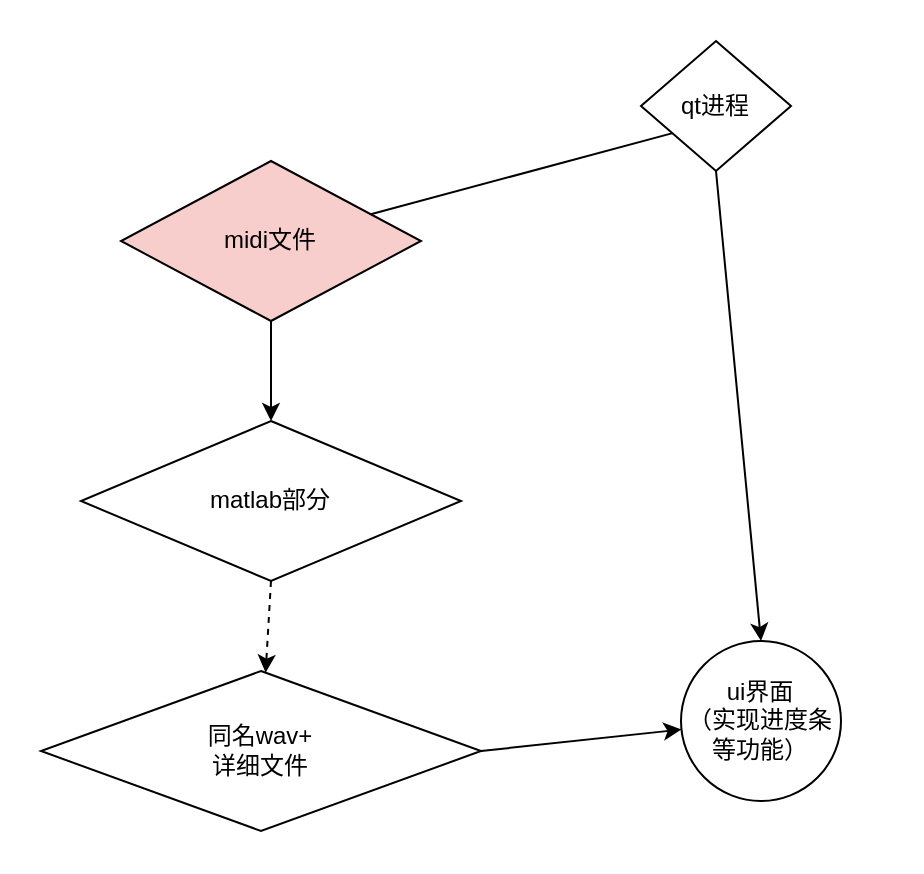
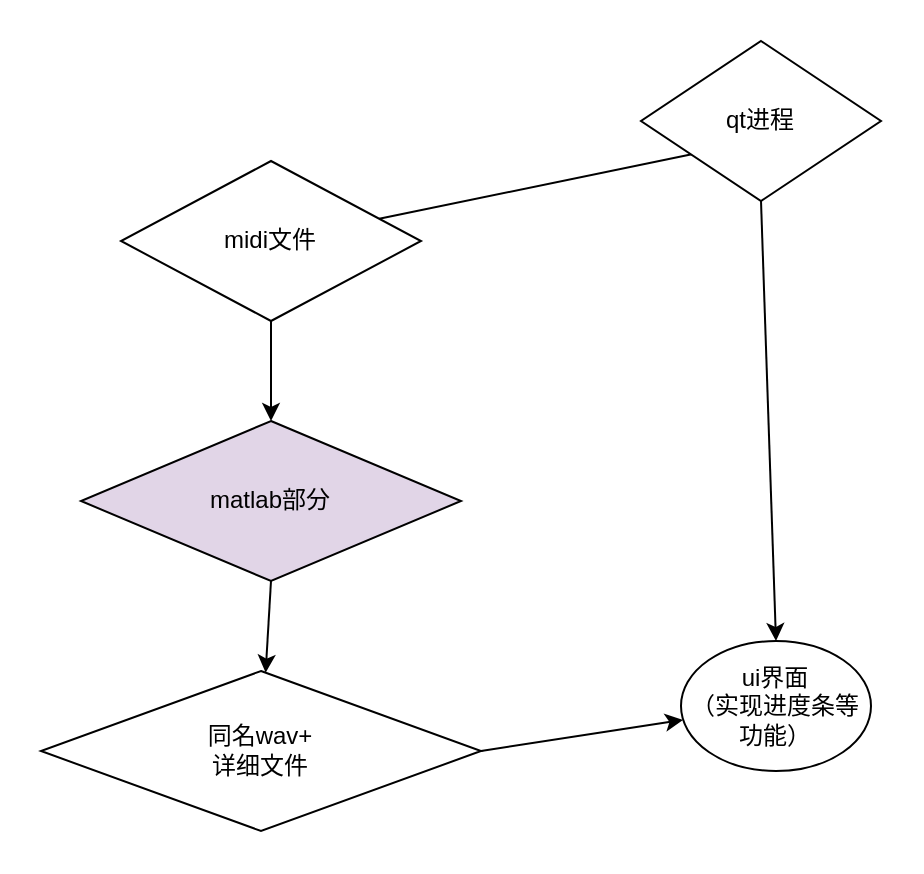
  <mxCell id="0" />
  <mxCell id="1" parent="0" />
- <mxCell id="2" value="midi文件" style="rhombus;whiteSpace=wrap;html=1;fillColor=#f8cecc;" vertex="1" parent="1"><mxGeometry x="60" y="80" width="150" height="80" as="geometry" /></mxCell>
+ <mxCell id="2" value="midi文件" style="rhombus;whiteSpace=wrap;html=1;" vertex="1" parent="1"><mxGeometry x="60" y="80" width="150" height="80" as="geometry" /></mxCell>
  <mxCell id="3" value="" style="endArrow=classic;html=1;rounded=0;exitX=0.5;exitY=1;exitDx=0;exitDy=0;" edge="1" parent="1" source="2"><mxGeometry width="50" height="50" relative="1" as="geometry"><mxPoint x="170" y="190" as="sourcePoint" /><mxPoint x="135" y="210" as="targetPoint" /></mxGeometry></mxCell>
- <mxCell id="4" value="matlab部分" style="rhombus;whiteSpace=wrap;html=1;" vertex="1" parent="1"><mxGeometry x="40" y="210" width="190" height="80" as="geometry" /></mxCell>
+ <mxCell id="4" value="matlab部分" style="rhombus;whiteSpace=wrap;html=1;fillColor=#e1d5e7;" vertex="1" parent="1"><mxGeometry x="40" y="210" width="190" height="80" as="geometry" /></mxCell>
  <mxCell id="5" value="" style="endArrow=none;html=1;rounded=0;exitX=0.242;exitY=0.699;exitDx=0;exitDy=0;exitPerimeter=0;" edge="1" parent="1" source="8" target="2"><mxGeometry width="50" height="50" relative="1" as="geometry"><mxPoint x="360" y="150" as="sourcePoint" /><mxPoint x="300" y="120" as="targetPoint" /></mxGeometry></mxCell>
- <mxCell id="6" value="" style="endArrow=classic;html=1;rounded=0;exitX=0.5;exitY=1;exitDx=0;exitDy=0;dashed=1;" edge="1" parent="1" source="4" target="7"><mxGeometry width="50" height="50" relative="1" as="geometry"><mxPoint x="280" y="300" as="sourcePoint" /><mxPoint x="130" y="340" as="targetPoint" /></mxGeometry></mxCell>
+ <mxCell id="6" value="" style="endArrow=classic;html=1;rounded=0;exitX=0.5;exitY=1;exitDx=0;exitDy=0;" edge="1" parent="1" source="4" target="7"><mxGeometry width="50" height="50" relative="1" as="geometry"><mxPoint x="280" y="300" as="sourcePoint" /><mxPoint x="130" y="340" as="targetPoint" /></mxGeometry></mxCell>
  <mxCell id="7" value="同名wav+&lt;div&gt;详细文件&lt;/div&gt;" style="rhombus;whiteSpace=wrap;html=1;" vertex="1" parent="1"><mxGeometry x="20" y="335" width="220" height="80" as="geometry" /></mxCell>
- <mxCell id="8" value="qt进程" style="rhombus;whiteSpace=wrap;html=1;" vertex="1" parent="1"><mxGeometry x="320" y="20" width="75" height="65" as="geometry" /></mxCell>
- <mxCell id="9" value="ui界面&lt;div&gt;（实现进度条等功能）&lt;/div&gt;" style="ellipse;whiteSpace=wrap;html=1;aspect=fixed;" vertex="1" parent="1"><mxGeometry x="340" y="320" width="80" height="80" as="geometry" /></mxCell>
+ <mxCell id="8" value="qt进程" style="rhombus;whiteSpace=wrap;html=1;" vertex="1" parent="1"><mxGeometry x="320" y="20" width="120" height="80" as="geometry" /></mxCell>
+ <mxCell id="9" value="ui界面&lt;div&gt;（实现进度条等功能）&lt;/div&gt;" style="ellipse;whiteSpace=wrap;html=1;aspect=fixed;" vertex="1" parent="1"><mxGeometry x="340" y="320" width="95" height="65" as="geometry" /></mxCell>
  <mxCell id="10" value="" style="endArrow=classic;html=1;rounded=0;exitX=0.5;exitY=1;exitDx=0;exitDy=0;entryX=0.5;entryY=0;entryDx=0;entryDy=0;" edge="1" parent="1" source="8" target="9"><mxGeometry width="50" height="50" relative="1" as="geometry"><mxPoint x="330" y="270" as="sourcePoint" /><mxPoint x="380" y="150" as="targetPoint" /></mxGeometry></mxCell>
  <mxCell id="11" value="" style="endArrow=classic;html=1;rounded=0;exitX=1;exitY=0.5;exitDx=0;exitDy=0;" edge="1" parent="1" source="7" target="9"><mxGeometry width="50" height="50" relative="1" as="geometry"><mxPoint x="330" y="340" as="sourcePoint" /><mxPoint x="380" y="290" as="targetPoint" /></mxGeometry></mxCell>
